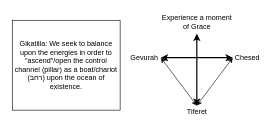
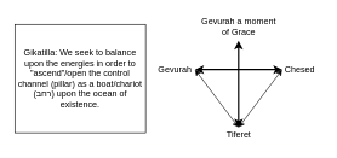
  <mxCell id="0" />
  <mxCell id="1" parent="0" />
  <mxCell id="2" value="" style="endArrow=classic;html=1;rounded=0;strokeWidth=2;startArrow=classic;startFill=1;endFill=1;" edge="1" parent="1"><mxGeometry width="50" height="50" relative="1" as="geometry"><mxPoint x="268" y="95.5" as="sourcePoint" /><mxPoint x="388" y="95.5" as="targetPoint" /></mxGeometry></mxCell>
  <mxCell id="3" value="" style="endArrow=classic;html=1;rounded=0;strokeWidth=2;startArrow=classic;startFill=1;endFill=1;" edge="1" parent="1"><mxGeometry width="50" height="50" relative="1" as="geometry"><mxPoint x="328" y="175.5" as="sourcePoint" /><mxPoint x="328" y="55.5" as="targetPoint" /></mxGeometry></mxCell>
  <mxCell id="4" value="" style="endArrow=classic;html=1;rounded=0;strokeWidth=1;startArrow=classic;startFill=1;endFill=1;" edge="1" parent="1"><mxGeometry width="50" height="50" relative="1" as="geometry"><mxPoint x="268" y="95.5" as="sourcePoint" /><mxPoint x="328" y="175.5" as="targetPoint" /></mxGeometry></mxCell>
  <mxCell id="5" value="" style="endArrow=classic;html=1;rounded=0;strokeWidth=1;startArrow=classic;startFill=1;endFill=1;" edge="1" parent="1"><mxGeometry width="50" height="50" relative="1" as="geometry"><mxPoint x="388" y="95.5" as="sourcePoint" /><mxPoint x="328" y="175.5" as="targetPoint" /></mxGeometry></mxCell>
  <mxCell id="6" value="Gevurah" style="text;html=1;align=center;verticalAlign=middle;resizable=0;points=[];autosize=1;strokeColor=none;fillColor=none;" vertex="1" parent="1"><mxGeometry x="210" y="85.5" width="60" height="20" as="geometry" /></mxCell>
  <mxCell id="7" value="Chesed" style="text;html=1;align=center;verticalAlign=middle;resizable=0;points=[];autosize=1;strokeColor=none;fillColor=none;" vertex="1" parent="1"><mxGeometry x="382" y="85.5" width="60" height="20" as="geometry" /></mxCell>
  <mxCell id="8" value="Tiferet" style="text;html=1;align=center;verticalAlign=middle;resizable=0;points=[];autosize=1;strokeColor=none;fillColor=none;" vertex="1" parent="1"><mxGeometry x="303" y="175.5" width="50" height="20" as="geometry" /></mxCell>
- <mxCell id="9" value="Experience a moment&lt;br&gt;of Grace" style="text;html=1;align=center;verticalAlign=middle;resizable=0;points=[];autosize=1;strokeColor=none;fillColor=none;" vertex="1" parent="1"><mxGeometry x="263" y="20.5" width="130" height="30" as="geometry" /></mxCell>
+ <mxCell id="9" value="Gevurah a moment&lt;br&gt;of Grace" style="text;html=1;align=center;verticalAlign=middle;resizable=0;points=[];autosize=1;strokeColor=none;fillColor=none;" vertex="1" parent="1"><mxGeometry x="263" y="20.5" width="130" height="30" as="geometry" /></mxCell>
  <mxCell id="10" value="Gikatilla: We seek to balance upon the energies in order to &quot;ascend&quot;/open the control channel (pillar) as a boat/chariot (רחב) upon the ocean of existence." style="whiteSpace=wrap;html=1;" vertex="1" parent="1"><mxGeometry x="20" y="33" width="180" height="150" as="geometry" /></mxCell>
